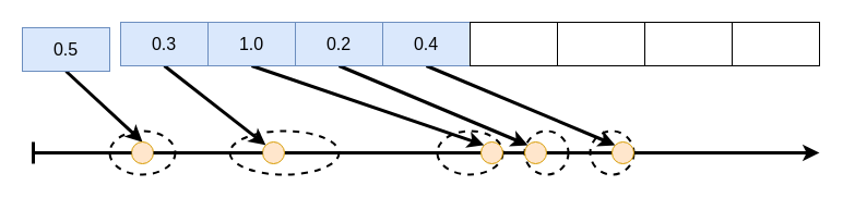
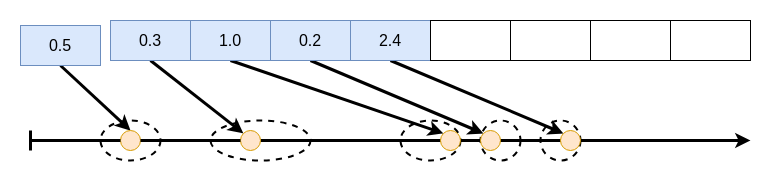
  <mxCell id="0" />
  <mxCell id="1" parent="0" />
  <mxCell id="2" value="" style="ellipse;whiteSpace=wrap;html=1;dashed=1;strokeWidth=2;fillColor=none;fontSize=16;" parent="1" vertex="1"><mxGeometry x="210" y="120" width="100" height="40" as="geometry" /></mxCell>
  <mxCell id="3" value="" style="ellipse;whiteSpace=wrap;html=1;dashed=1;strokeWidth=2;fillColor=none;fontSize=16;" parent="1" vertex="1"><mxGeometry x="400" y="120" width="60" height="40" as="geometry" /></mxCell>
  <mxCell id="4" value="" style="ellipse;whiteSpace=wrap;html=1;dashed=1;strokeWidth=2;fillColor=none;fontSize=16;" parent="1" vertex="1"><mxGeometry x="480" y="120" width="40" height="40" as="geometry" /></mxCell>
  <mxCell id="5" value="" style="ellipse;whiteSpace=wrap;html=1;dashed=1;strokeWidth=2;fillColor=none;" parent="1" vertex="1"><mxGeometry x="540" y="120" width="40" height="40" as="geometry" /></mxCell>
  <mxCell id="6" value="" style="ellipse;whiteSpace=wrap;html=1;dashed=1;strokeWidth=2;fillColor=none;fontSize=16;" parent="1" vertex="1"><mxGeometry x="100" y="120" width="60" height="40" as="geometry" /></mxCell>
  <mxCell id="7" style="rounded=0;orthogonalLoop=1;jettySize=auto;html=1;entryX=0.5;entryY=0;entryDx=0;entryDy=0;strokeWidth=3;exitX=0.5;exitY=1;exitDx=0;exitDy=0;fontSize=16;" parent="1" source="8" target="22" edge="1"><mxGeometry relative="1" as="geometry" /></mxCell>
  <mxCell id="8" value="0.5" style="rounded=0;whiteSpace=wrap;html=1;fillColor=#dae8fc;strokeColor=#6c8ebf;fontSize=16;" parent="1" vertex="1"><mxGeometry x="20" y="25" width="80" height="40" as="geometry" /></mxCell>
  <mxCell id="9" style="edgeStyle=none;rounded=0;orthogonalLoop=1;jettySize=auto;html=1;entryX=0;entryY=0;entryDx=0;entryDy=0;strokeWidth=3;exitX=0.5;exitY=1;exitDx=0;exitDy=0;fontSize=16;" parent="1" source="10" target="24" edge="1"><mxGeometry relative="1" as="geometry" /></mxCell>
  <mxCell id="10" value="0.3" style="rounded=0;whiteSpace=wrap;html=1;fillColor=#dae8fc;strokeColor=#6c8ebf;fontSize=16;" parent="1" vertex="1"><mxGeometry x="110" y="20" width="80" height="40" as="geometry" /></mxCell>
  <mxCell id="11" style="edgeStyle=none;rounded=0;orthogonalLoop=1;jettySize=auto;html=1;entryX=0;entryY=0;entryDx=0;entryDy=0;strokeWidth=3;exitX=0.5;exitY=1;exitDx=0;exitDy=0;fontSize=16;" parent="1" source="12" target="26" edge="1"><mxGeometry relative="1" as="geometry" /></mxCell>
  <mxCell id="12" value="1.0" style="rounded=0;whiteSpace=wrap;html=1;fillColor=#dae8fc;strokeColor=#6c8ebf;fontSize=16;" parent="1" vertex="1"><mxGeometry x="190" y="20" width="80" height="40" as="geometry" /></mxCell>
  <mxCell id="13" style="edgeStyle=none;rounded=0;orthogonalLoop=1;jettySize=auto;html=1;entryX=0;entryY=0;entryDx=0;entryDy=0;strokeWidth=3;exitX=0.5;exitY=1;exitDx=0;exitDy=0;fontSize=16;" parent="1" source="14" target="27" edge="1"><mxGeometry relative="1" as="geometry" /></mxCell>
  <mxCell id="14" value="0.2" style="rounded=0;whiteSpace=wrap;html=1;fillColor=#dae8fc;strokeColor=#6c8ebf;fontSize=16;" parent="1" vertex="1"><mxGeometry x="270" y="20" width="80" height="40" as="geometry" /></mxCell>
  <mxCell id="15" style="edgeStyle=none;rounded=0;orthogonalLoop=1;jettySize=auto;html=1;entryX=0;entryY=0;entryDx=0;entryDy=0;strokeWidth=3;exitX=0.5;exitY=1;exitDx=0;exitDy=0;" parent="1" source="16" target="28" edge="1"><mxGeometry relative="1" as="geometry" /></mxCell>
- <mxCell id="16" value="0.4" style="rounded=0;whiteSpace=wrap;html=1;fillColor=#dae8fc;strokeColor=#6c8ebf;fontSize=16;" parent="1" vertex="1"><mxGeometry x="350" y="20" width="80" height="40" as="geometry" /></mxCell>
+ <mxCell id="16" value="2.4" style="rounded=0;whiteSpace=wrap;html=1;fillColor=#dae8fc;strokeColor=#6c8ebf;fontSize=16;" parent="1" vertex="1"><mxGeometry x="350" y="20" width="80" height="40" as="geometry" /></mxCell>
  <mxCell id="17" value="" style="endArrow=classic;html=1;strokeWidth=3;startArrow=none;startFill=0;endFill=1;" parent="1" source="24" edge="1"><mxGeometry width="50" height="50" relative="1" as="geometry"><mxPoint x="30" y="140" as="sourcePoint" /><mxPoint x="750" y="140" as="targetPoint" /><Array as="points"><mxPoint x="720" y="140" /></Array></mxGeometry></mxCell>
  <mxCell id="18" value="" style="rounded=0;whiteSpace=wrap;html=1;fontSize=16;" parent="1" vertex="1"><mxGeometry x="430" y="20" width="80" height="40" as="geometry" /></mxCell>
  <mxCell id="19" value="" style="rounded=0;whiteSpace=wrap;html=1;" parent="1" vertex="1"><mxGeometry x="510" y="20" width="80" height="40" as="geometry" /></mxCell>
  <mxCell id="20" value="" style="rounded=0;whiteSpace=wrap;html=1;" parent="1" vertex="1"><mxGeometry x="590" y="20" width="80" height="40" as="geometry" /></mxCell>
  <mxCell id="21" value="" style="rounded=0;whiteSpace=wrap;html=1;" parent="1" vertex="1"><mxGeometry x="670" y="20" width="80" height="40" as="geometry" /></mxCell>
  <mxCell id="22" value="" style="ellipse;whiteSpace=wrap;html=1;aspect=fixed;fillColor=#ffe6cc;strokeColor=#d79b00;fontSize=16;" parent="1" vertex="1"><mxGeometry x="120" y="130" width="20" height="20" as="geometry" /></mxCell>
  <mxCell id="23" value="" style="endArrow=none;html=1;strokeWidth=3;fontSize=16;" parent="1" target="22" edge="1"><mxGeometry width="50" height="50" relative="1" as="geometry"><mxPoint x="30" y="140" as="sourcePoint" /><mxPoint x="750" y="140" as="targetPoint" /></mxGeometry></mxCell>
  <mxCell id="24" value="" style="ellipse;whiteSpace=wrap;html=1;aspect=fixed;fillColor=#ffe6cc;strokeColor=#d79b00;fontSize=16;" parent="1" vertex="1"><mxGeometry x="240" y="130" width="20" height="20" as="geometry" /></mxCell>
  <mxCell id="25" value="" style="endArrow=none;html=1;strokeWidth=3;fontSize=16;" parent="1" source="22" target="24" edge="1"><mxGeometry width="50" height="50" relative="1" as="geometry"><mxPoint x="120" y="140" as="sourcePoint" /><mxPoint x="750" y="140" as="targetPoint" /></mxGeometry></mxCell>
  <mxCell id="26" value="" style="ellipse;whiteSpace=wrap;html=1;aspect=fixed;fillColor=#ffe6cc;strokeColor=#d79b00;fontSize=16;" parent="1" vertex="1"><mxGeometry x="440" y="130" width="20" height="20" as="geometry" /></mxCell>
  <mxCell id="27" value="" style="ellipse;whiteSpace=wrap;html=1;aspect=fixed;fillColor=#ffe6cc;strokeColor=#d79b00;fontSize=16;" parent="1" vertex="1"><mxGeometry x="480" y="130" width="20" height="20" as="geometry" /></mxCell>
  <mxCell id="28" value="" style="ellipse;whiteSpace=wrap;html=1;aspect=fixed;fillColor=#ffe6cc;strokeColor=#d79b00;" parent="1" vertex="1"><mxGeometry x="560" y="130" width="20" height="20" as="geometry" /></mxCell>
  <mxCell id="29" value="" style="endArrow=none;html=1;strokeWidth=3;fontSize=16;" parent="1" edge="1"><mxGeometry width="50" height="50" relative="1" as="geometry"><mxPoint x="30" y="150" as="sourcePoint" /><mxPoint x="30" y="130" as="targetPoint" /></mxGeometry></mxCell>
